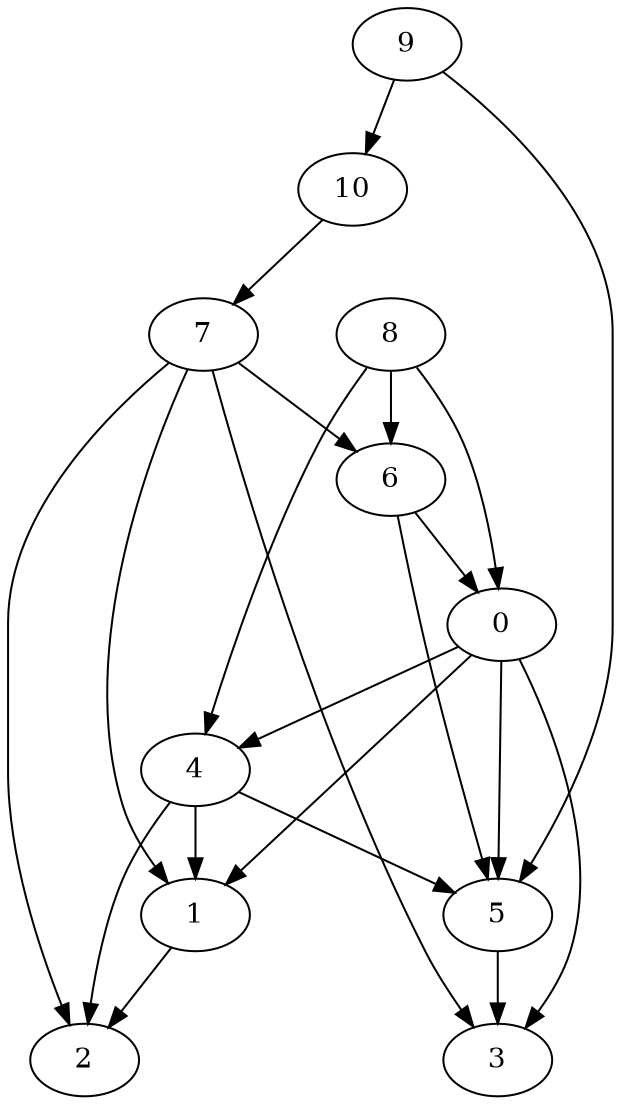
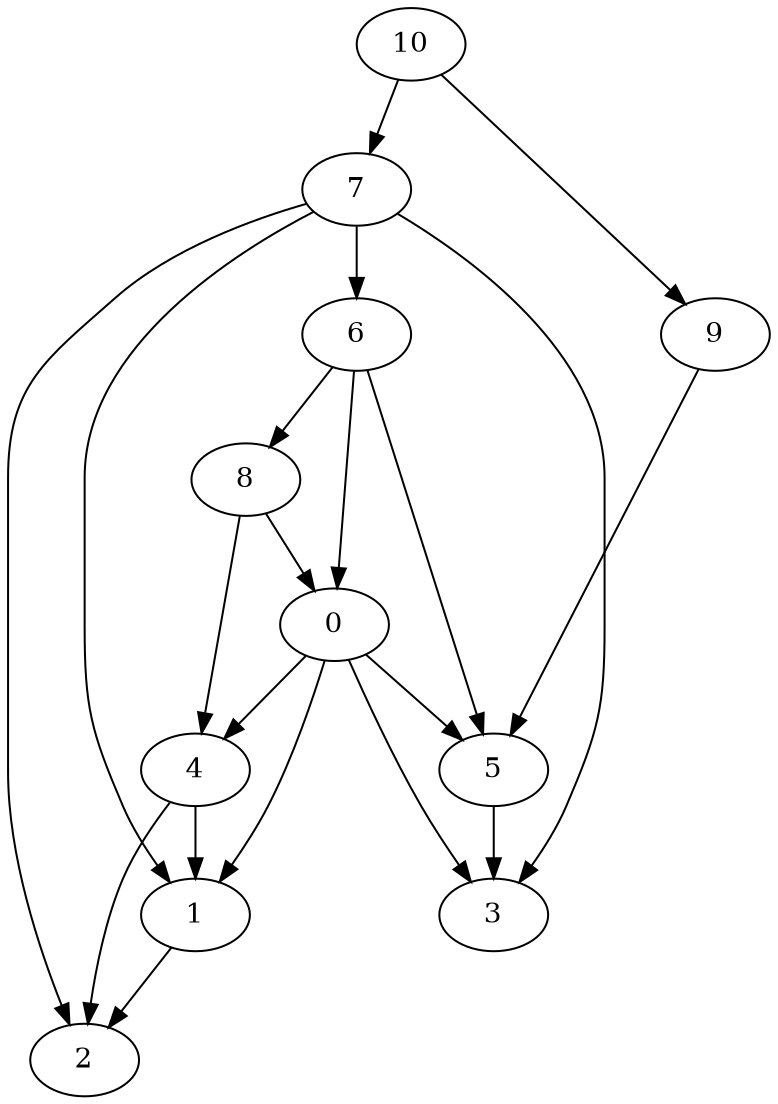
  strict digraph {
    0
    1
    3
    4
    5
    2
    6
    8
    7
    9
    10
    0 -> 1
    0 -> 3
    0 -> 4
    0 -> 5
    1 -> 2
    4 -> 1
-   4 -> 5
    4 -> 2
    5 -> 3
    6 -> 0
    6 -> 5
-   8 -> 6
+   6 -> 8
    8 -> 0
    8 -> 4
    7 -> 1
    7 -> 3
    7 -> 2
    7 -> 6
    9 -> 5
-   9 -> 10
+   10 -> 9
    10 -> 7
  }
